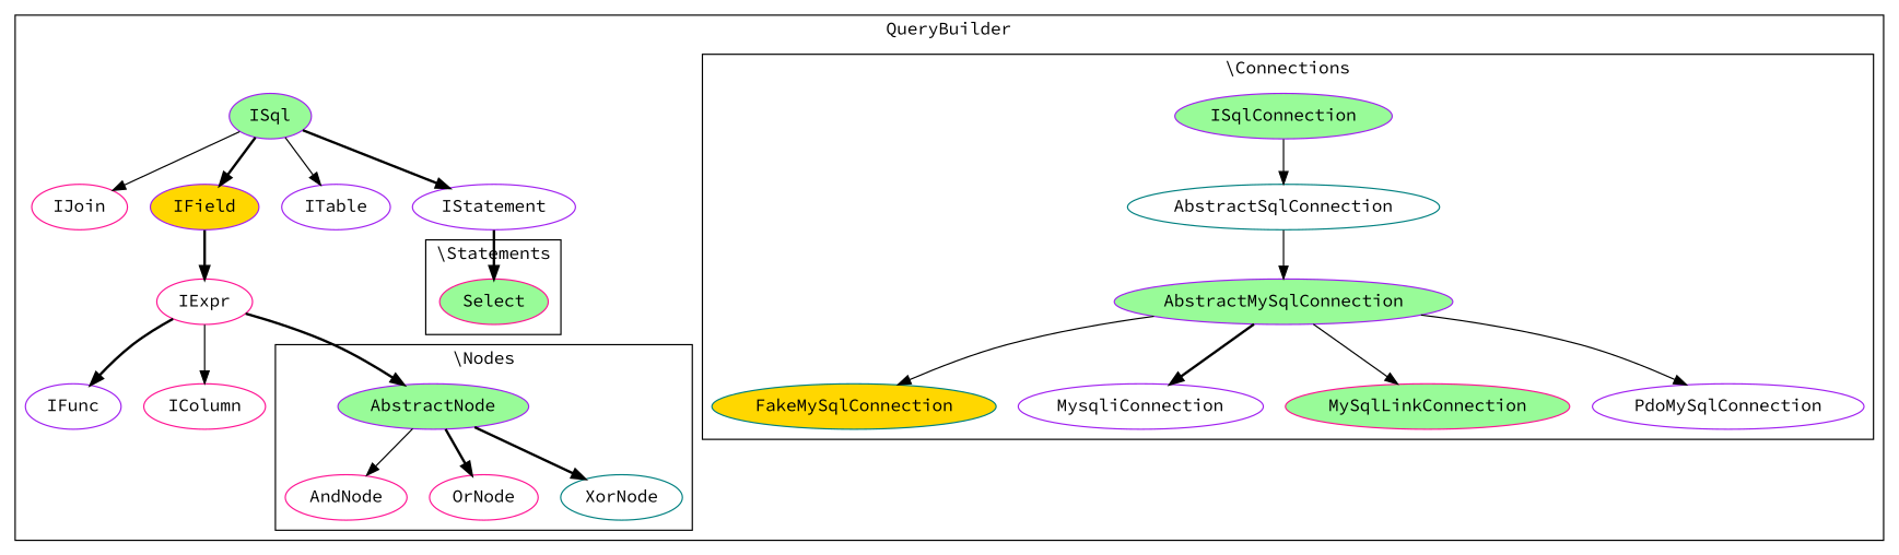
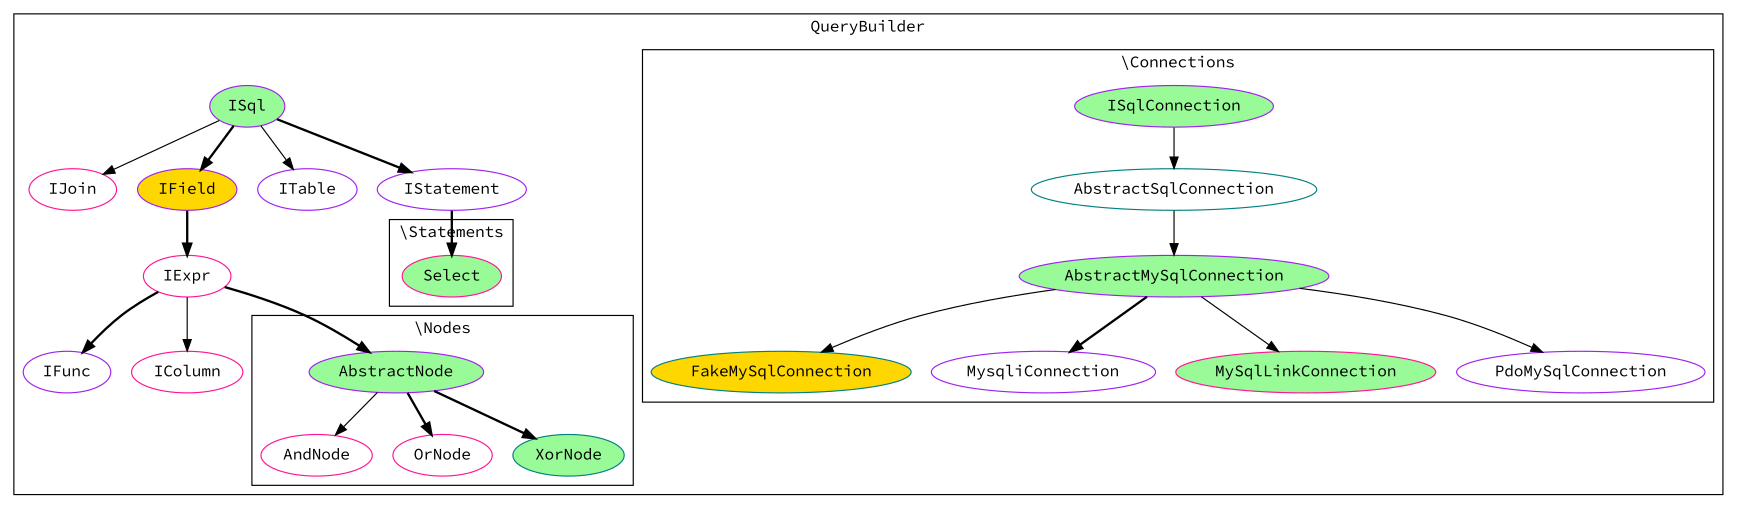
  digraph {
    fontname="Source Code Pro"
    node [color=purple fillcolor=white fontname="Source Code Pro" style=filled]
    edge [fontname="Source Code Pro" style=solid]
    ISql [fillcolor=palegreen]
    IJoin [color=deeppink]
    IField [fillcolor=gold]
    ITable
    IExpr [color=deeppink]
    IFunc
    IColumn [color=deeppink]
    ISqlConnection [fillcolor=palegreen]
    IStatement
    AbstractMySqlConnection [fillcolor=palegreen]
    AbstractSqlConnection [color=teal]
    AbstractNode [fillcolor=palegreen]
    AndNode [color=deeppink]
    OrNode [color=deeppink]
-   XorNode [color=teal]
+   XorNode [color=teal fillcolor=palegreen]
    FakeMySqlConnection [color=teal fillcolor=gold]
    MysqliConnection
    MySqlLinkConnection [color=deeppink fillcolor=palegreen]
    PdoMySqlConnection
    Select [color=deeppink fillcolor=palegreen]
    subgraph cluster_1 {
      color=black
      label=QueryBuilder
      subgraph sub_2 {
        color=black
        label=QueryBuilder
        ISql
        IJoin
        IField
        ITable
        IExpr
        IFunc
        IColumn
        ISqlConnection
        IStatement
      }
      subgraph sub_3 {
        color=black
        label=QueryBuilder
        AbstractMySqlConnection
        AbstractSqlConnection
        AbstractNode
      }
      subgraph cluster_4 {
        color=black
        label="\\Nodes"
        AbstractNode
        AndNode
        OrNode
        XorNode
      }
      subgraph cluster_5 {
        color=black
        label="\\Connections"
        ISqlConnection
        AbstractMySqlConnection
        AbstractSqlConnection
        FakeMySqlConnection
        MysqliConnection
        MySqlLinkConnection
        PdoMySqlConnection
      }
      subgraph cluster_6 {
        color=black
        label="\\Statements"
        Select
      }
    }
    ISql -> IJoin
    ISql -> IField [style=bold]
    ISql -> ITable
    ISql -> IStatement [style=bold]
    IField -> IExpr [style=bold]
    IExpr -> IFunc [style=bold]
    IExpr -> IColumn
    IExpr -> AbstractNode [style=bold]
    ISqlConnection -> AbstractSqlConnection
    IStatement -> Select [style=bold]
    AbstractMySqlConnection -> FakeMySqlConnection
    AbstractMySqlConnection -> MysqliConnection [style=bold]
    AbstractMySqlConnection -> MySqlLinkConnection
    AbstractMySqlConnection -> PdoMySqlConnection
    AbstractSqlConnection -> AbstractMySqlConnection
    AbstractNode -> AndNode
    AbstractNode -> OrNode [style=bold]
    AbstractNode -> XorNode [style=bold]
  }
